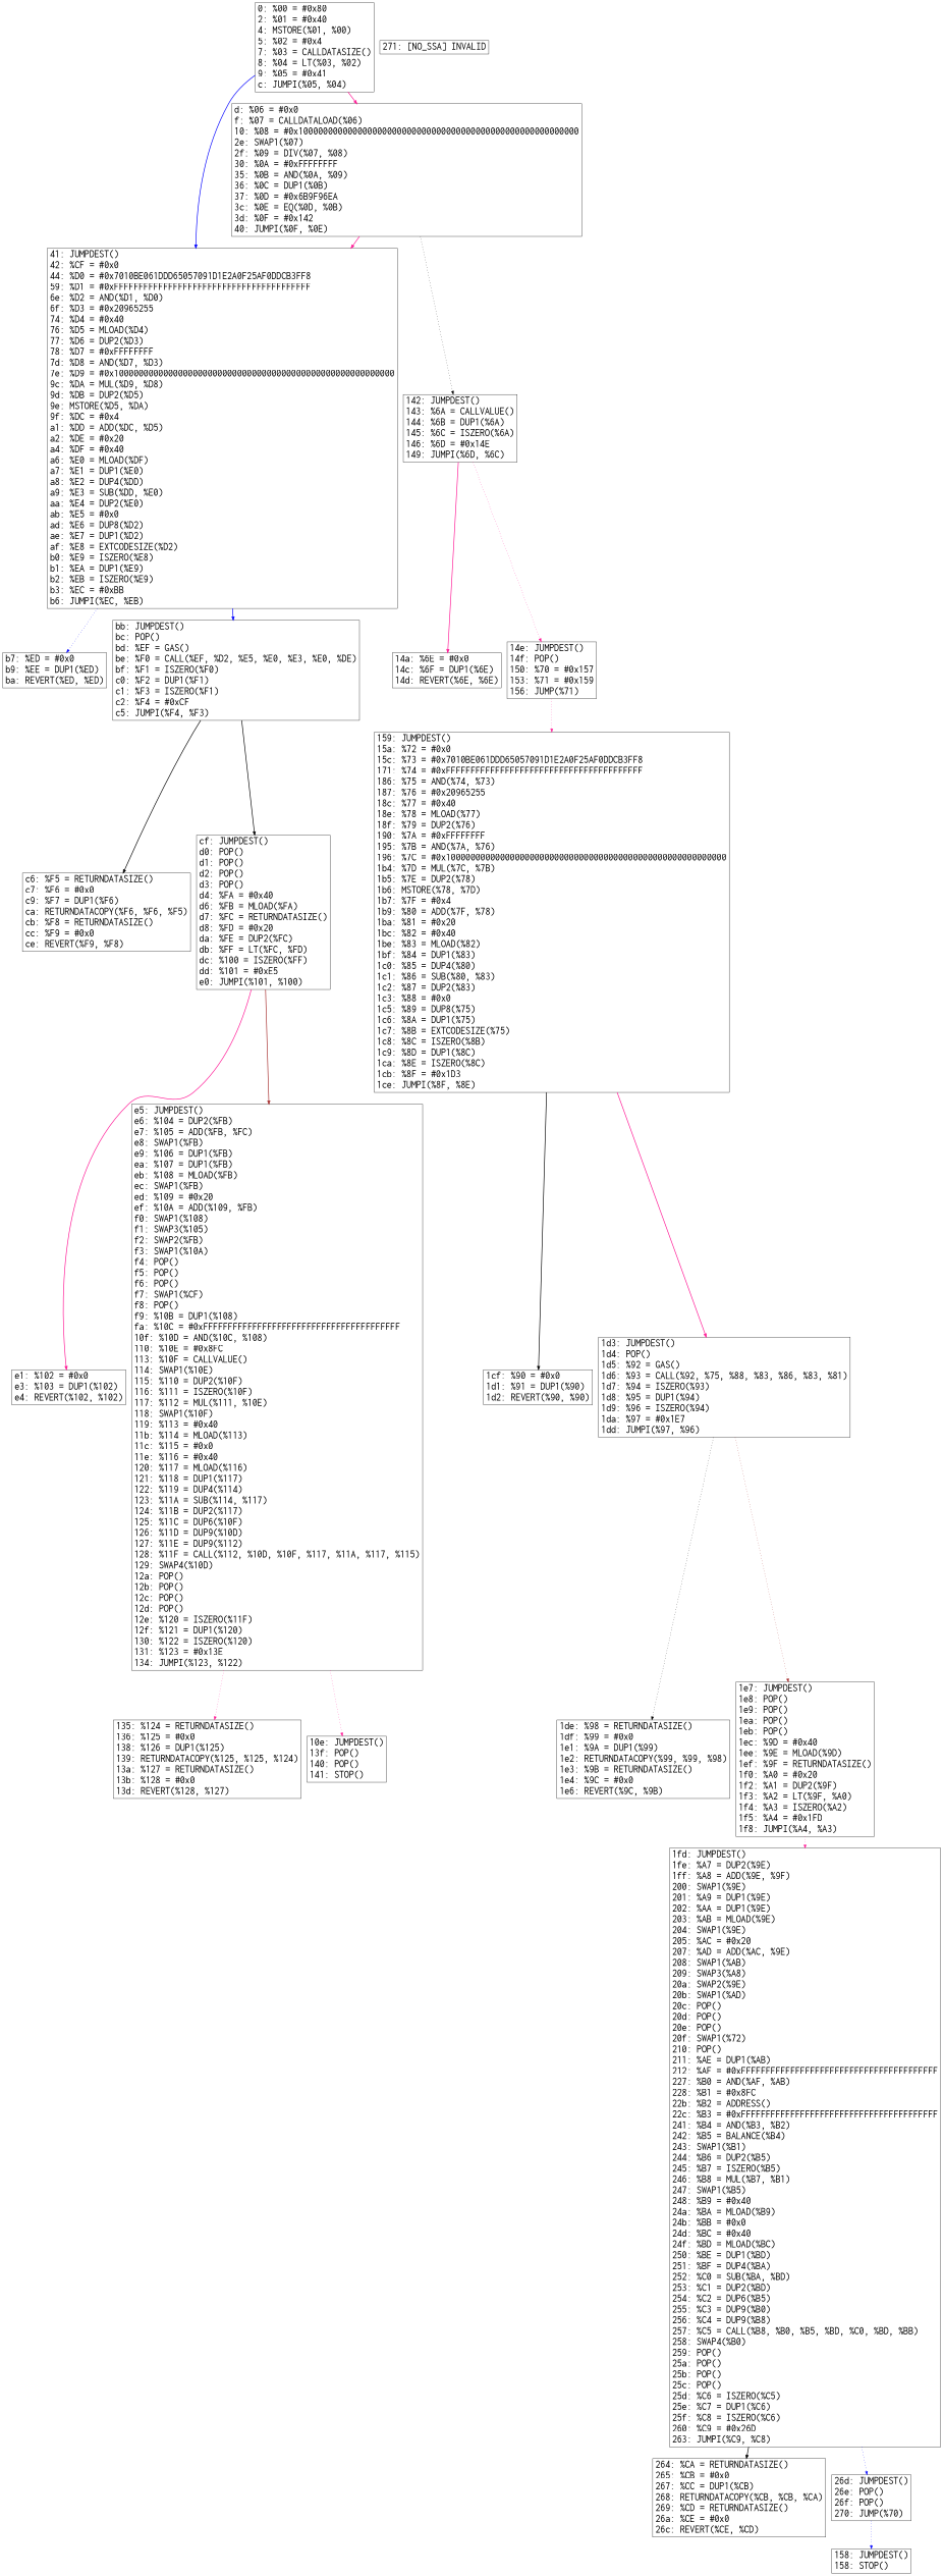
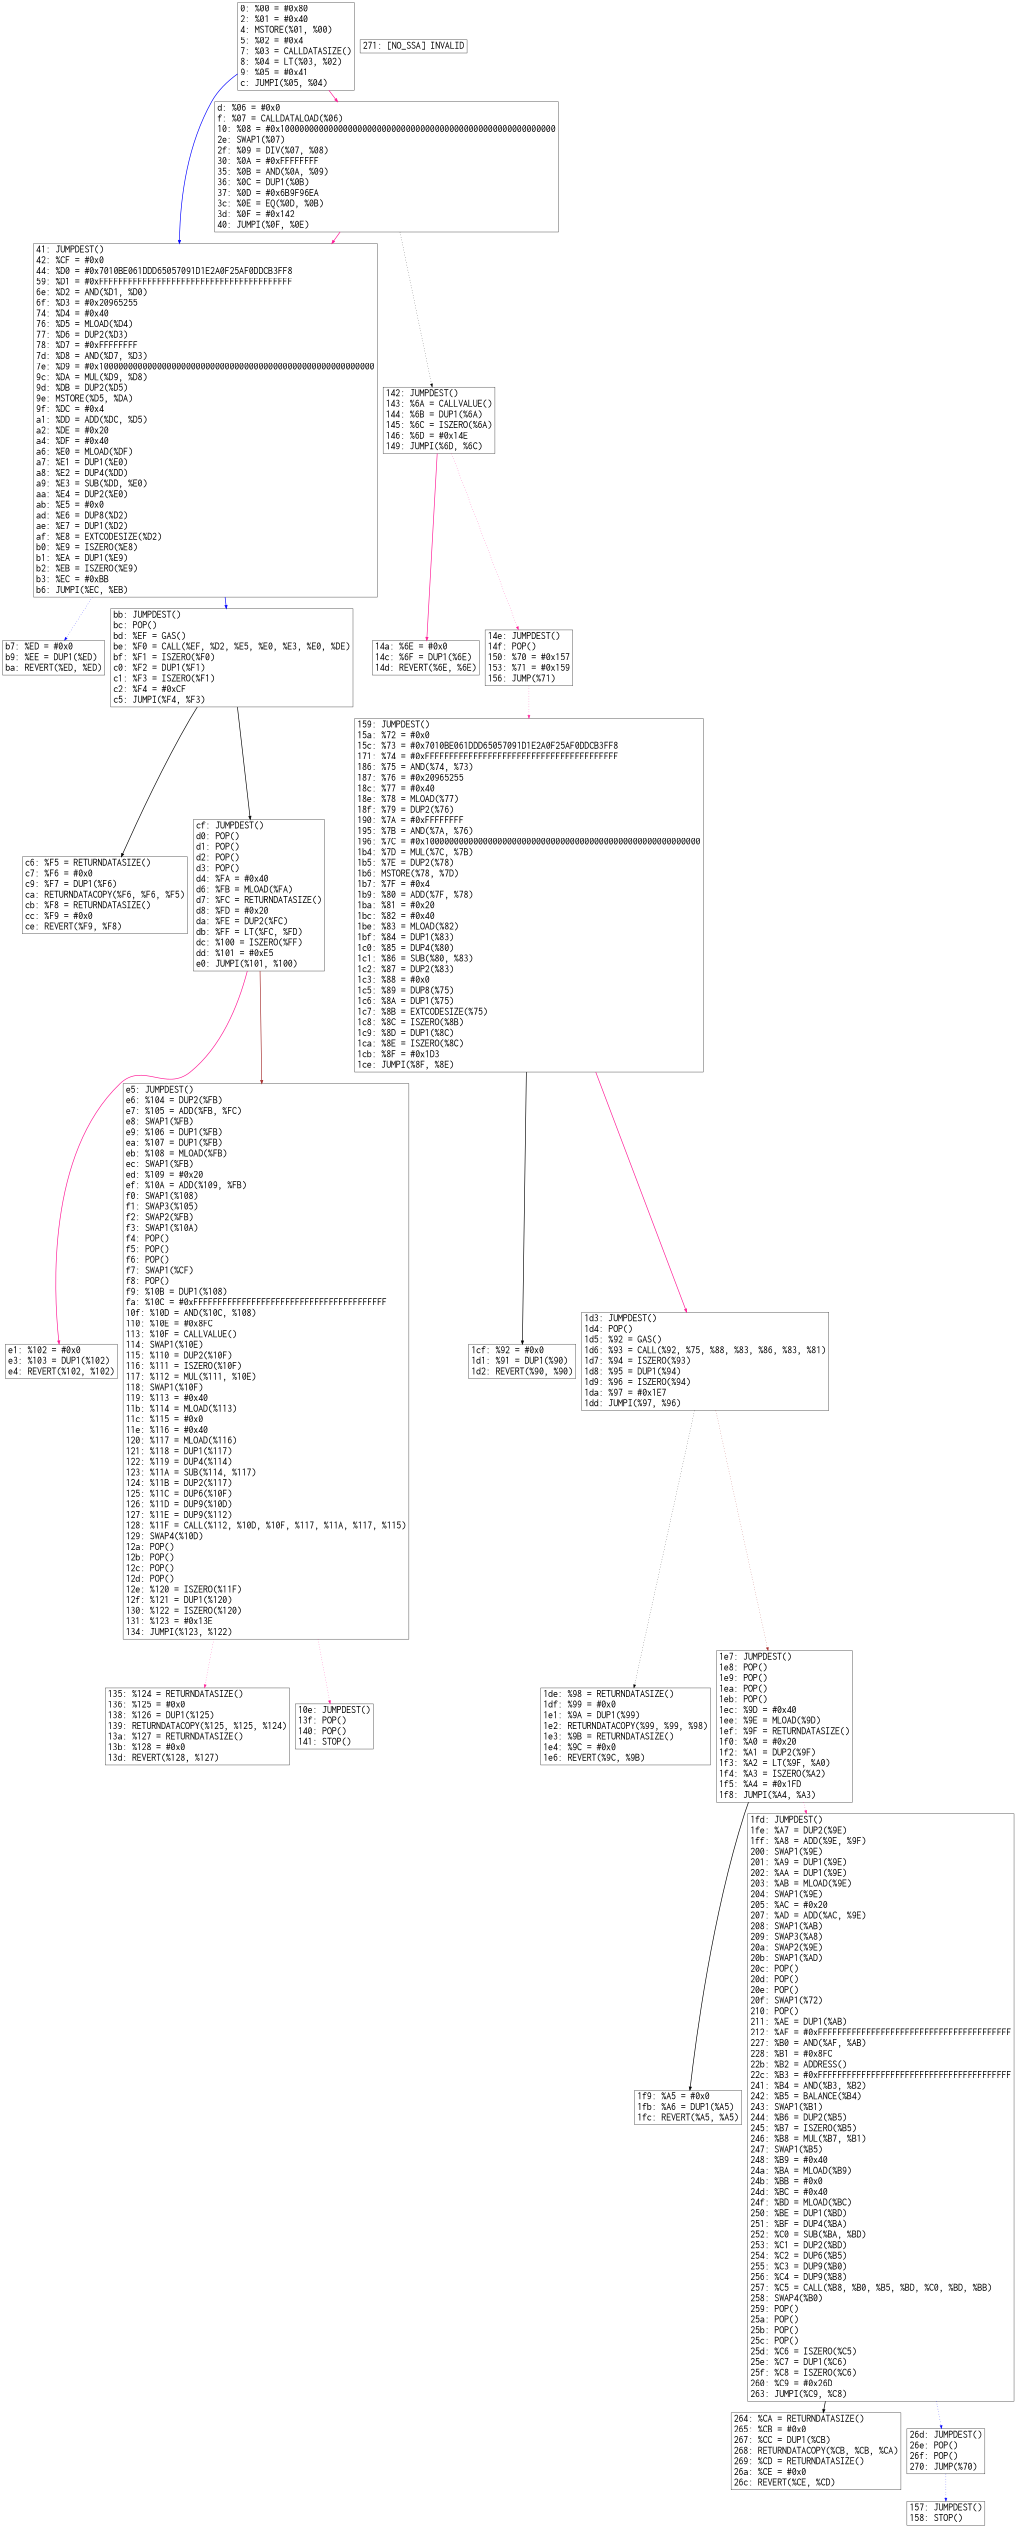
  digraph {
    node [fontname=Courier fontsize=30.0 rank=same shape=box]
    edge [color=deeppink style=bold]
    n1 [label="0: %00 = #0x80\l2: %01 = #0x40\l4: MSTORE(%01, %00)\l5: %02 = #0x4\l7: %03 = CALLDATASIZE()\l8: %04 = LT(%03, %02)\l9: %05 = #0x41\lc: JUMPI(%05, %04)\l"]
    n2 [label="d: %06 = #0x0\lf: %07 = CALLDATALOAD(%06)\l10: %08 = #0x100000000000000000000000000000000000000000000000000000000\l2e: SWAP1(%07)\l2f: %09 = DIV(%07, %08)\l30: %0A = #0xFFFFFFFF\l35: %0B = AND(%0A, %09)\l36: %0C = DUP1(%0B)\l37: %0D = #0x6B9F96EA\l3c: %0E = EQ(%0D, %0B)\l3d: %0F = #0x142\l40: JUMPI(%0F, %0E)\l"]
    n3 [label="41: JUMPDEST()\l42: %CF = #0x0\l44: %D0 = #0x7010BE061DDD65057091D1E2A0F25AF0DDCB3FF8\l59: %D1 = #0xFFFFFFFFFFFFFFFFFFFFFFFFFFFFFFFFFFFFFFFF\l6e: %D2 = AND(%D1, %D0)\l6f: %D3 = #0x20965255\l74: %D4 = #0x40\l76: %D5 = MLOAD(%D4)\l77: %D6 = DUP2(%D3)\l78: %D7 = #0xFFFFFFFF\l7d: %D8 = AND(%D7, %D3)\l7e: %D9 = #0x100000000000000000000000000000000000000000000000000000000\l9c: %DA = MUL(%D9, %D8)\l9d: %DB = DUP2(%D5)\l9e: MSTORE(%D5, %DA)\l9f: %DC = #0x4\la1: %DD = ADD(%DC, %D5)\la2: %DE = #0x20\la4: %DF = #0x40\la6: %E0 = MLOAD(%DF)\la7: %E1 = DUP1(%E0)\la8: %E2 = DUP4(%DD)\la9: %E3 = SUB(%DD, %E0)\laa: %E4 = DUP2(%E0)\lab: %E5 = #0x0\lad: %E6 = DUP8(%D2)\lae: %E7 = DUP1(%D2)\laf: %E8 = EXTCODESIZE(%D2)\lb0: %E9 = ISZERO(%E8)\lb1: %EA = DUP1(%E9)\lb2: %EB = ISZERO(%E9)\lb3: %EC = #0xBB\lb6: JUMPI(%EC, %EB)\l"]
    n4 [label="b7: %ED = #0x0\lb9: %EE = DUP1(%ED)\lba: REVERT(%ED, %ED)\l"]
    n5 [label="bb: JUMPDEST()\lbc: POP()\lbd: %EF = GAS()\lbe: %F0 = CALL(%EF, %D2, %E5, %E0, %E3, %E0, %DE)\lbf: %F1 = ISZERO(%F0)\lc0: %F2 = DUP1(%F1)\lc1: %F3 = ISZERO(%F1)\lc2: %F4 = #0xCF\lc5: JUMPI(%F4, %F3)\l"]
    n6 [label="c6: %F5 = RETURNDATASIZE()\lc7: %F6 = #0x0\lc9: %F7 = DUP1(%F6)\lca: RETURNDATACOPY(%F6, %F6, %F5)\lcb: %F8 = RETURNDATASIZE()\lcc: %F9 = #0x0\lce: REVERT(%F9, %F8)\l"]
    n7 [label="cf: JUMPDEST()\ld0: POP()\ld1: POP()\ld2: POP()\ld3: POP()\ld4: %FA = #0x40\ld6: %FB = MLOAD(%FA)\ld7: %FC = RETURNDATASIZE()\ld8: %FD = #0x20\lda: %FE = DUP2(%FC)\ldb: %FF = LT(%FC, %FD)\ldc: %100 = ISZERO(%FF)\ldd: %101 = #0xE5\le0: JUMPI(%101, %100)\l"]
    n8 [label="e1: %102 = #0x0\le3: %103 = DUP1(%102)\le4: REVERT(%102, %102)\l"]
    n9 [label="e5: JUMPDEST()\le6: %104 = DUP2(%FB)\le7: %105 = ADD(%FB, %FC)\le8: SWAP1(%FB)\le9: %106 = DUP1(%FB)\lea: %107 = DUP1(%FB)\leb: %108 = MLOAD(%FB)\lec: SWAP1(%FB)\led: %109 = #0x20\lef: %10A = ADD(%109, %FB)\lf0: SWAP1(%108)\lf1: SWAP3(%105)\lf2: SWAP2(%FB)\lf3: SWAP1(%10A)\lf4: POP()\lf5: POP()\lf6: POP()\lf7: SWAP1(%CF)\lf8: POP()\lf9: %10B = DUP1(%108)\lfa: %10C = #0xFFFFFFFFFFFFFFFFFFFFFFFFFFFFFFFFFFFFFFFF\l10f: %10D = AND(%10C, %108)\l110: %10E = #0x8FC\l113: %10F = CALLVALUE()\l114: SWAP1(%10E)\l115: %110 = DUP2(%10F)\l116: %111 = ISZERO(%10F)\l117: %112 = MUL(%111, %10E)\l118: SWAP1(%10F)\l119: %113 = #0x40\l11b: %114 = MLOAD(%113)\l11c: %115 = #0x0\l11e: %116 = #0x40\l120: %117 = MLOAD(%116)\l121: %118 = DUP1(%117)\l122: %119 = DUP4(%114)\l123: %11A = SUB(%114, %117)\l124: %11B = DUP2(%117)\l125: %11C = DUP6(%10F)\l126: %11D = DUP9(%10D)\l127: %11E = DUP9(%112)\l128: %11F = CALL(%112, %10D, %10F, %117, %11A, %117, %115)\l129: SWAP4(%10D)\l12a: POP()\l12b: POP()\l12c: POP()\l12d: POP()\l12e: %120 = ISZERO(%11F)\l12f: %121 = DUP1(%120)\l130: %122 = ISZERO(%120)\l131: %123 = #0x13E\l134: JUMPI(%123, %122)\l"]
    n10 [label="135: %124 = RETURNDATASIZE()\l136: %125 = #0x0\l138: %126 = DUP1(%125)\l139: RETURNDATACOPY(%125, %125, %124)\l13a: %127 = RETURNDATASIZE()\l13b: %128 = #0x0\l13d: REVERT(%128, %127)\l"]
    n11 [label="10e: JUMPDEST()\l13f: POP()\l140: POP()\l141: STOP()\l"]
    n12 [label="142: JUMPDEST()\l143: %6A = CALLVALUE()\l144: %6B = DUP1(%6A)\l145: %6C = ISZERO(%6A)\l146: %6D = #0x14E\l149: JUMPI(%6D, %6C)\l"]
    n13 [label="14a: %6E = #0x0\l14c: %6F = DUP1(%6E)\l14d: REVERT(%6E, %6E)\l"]
    n14 [label="14e: JUMPDEST()\l14f: POP()\l150: %70 = #0x157\l153: %71 = #0x159\l156: JUMP(%71)\l"]
-   n15 [label="158: JUMPDEST()\l158: STOP()\l"]
+   n15 [label="157: JUMPDEST()\l158: STOP()\l"]
    n16 [label="159: JUMPDEST()\l15a: %72 = #0x0\l15c: %73 = #0x7010BE061DDD65057091D1E2A0F25AF0DDCB3FF8\l171: %74 = #0xFFFFFFFFFFFFFFFFFFFFFFFFFFFFFFFFFFFFFFFF\l186: %75 = AND(%74, %73)\l187: %76 = #0x20965255\l18c: %77 = #0x40\l18e: %78 = MLOAD(%77)\l18f: %79 = DUP2(%76)\l190: %7A = #0xFFFFFFFF\l195: %7B = AND(%7A, %76)\l196: %7C = #0x100000000000000000000000000000000000000000000000000000000\l1b4: %7D = MUL(%7C, %7B)\l1b5: %7E = DUP2(%78)\l1b6: MSTORE(%78, %7D)\l1b7: %7F = #0x4\l1b9: %80 = ADD(%7F, %78)\l1ba: %81 = #0x20\l1bc: %82 = #0x40\l1be: %83 = MLOAD(%82)\l1bf: %84 = DUP1(%83)\l1c0: %85 = DUP4(%80)\l1c1: %86 = SUB(%80, %83)\l1c2: %87 = DUP2(%83)\l1c3: %88 = #0x0\l1c5: %89 = DUP8(%75)\l1c6: %8A = DUP1(%75)\l1c7: %8B = EXTCODESIZE(%75)\l1c8: %8C = ISZERO(%8B)\l1c9: %8D = DUP1(%8C)\l1ca: %8E = ISZERO(%8C)\l1cb: %8F = #0x1D3\l1ce: JUMPI(%8F, %8E)\l"]
-   n17 [label="1cf: %90 = #0x0\l1d1: %91 = DUP1(%90)\l1d2: REVERT(%90, %90)\l"]
+   n17 [label="1cf: %92 = #0x0\l1d1: %91 = DUP1(%90)\l1d2: REVERT(%90, %90)\l"]
    n18 [label="1d3: JUMPDEST()\l1d4: POP()\l1d5: %92 = GAS()\l1d6: %93 = CALL(%92, %75, %88, %83, %86, %83, %81)\l1d7: %94 = ISZERO(%93)\l1d8: %95 = DUP1(%94)\l1d9: %96 = ISZERO(%94)\l1da: %97 = #0x1E7\l1dd: JUMPI(%97, %96)\l"]
    n19 [label="1de: %98 = RETURNDATASIZE()\l1df: %99 = #0x0\l1e1: %9A = DUP1(%99)\l1e2: RETURNDATACOPY(%99, %99, %98)\l1e3: %9B = RETURNDATASIZE()\l1e4: %9C = #0x0\l1e6: REVERT(%9C, %9B)\l"]
    n20 [label="1e7: JUMPDEST()\l1e8: POP()\l1e9: POP()\l1ea: POP()\l1eb: POP()\l1ec: %9D = #0x40\l1ee: %9E = MLOAD(%9D)\l1ef: %9F = RETURNDATASIZE()\l1f0: %A0 = #0x20\l1f2: %A1 = DUP2(%9F)\l1f3: %A2 = LT(%9F, %A0)\l1f4: %A3 = ISZERO(%A2)\l1f5: %A4 = #0x1FD\l1f8: JUMPI(%A4, %A3)\l"]
+   n21 [label="1f9: %A5 = #0x0\l1fb: %A6 = DUP1(%A5)\l1fc: REVERT(%A5, %A5)\l"]
    n22 [label="1fd: JUMPDEST()\l1fe: %A7 = DUP2(%9E)\l1ff: %A8 = ADD(%9E, %9F)\l200: SWAP1(%9E)\l201: %A9 = DUP1(%9E)\l202: %AA = DUP1(%9E)\l203: %AB = MLOAD(%9E)\l204: SWAP1(%9E)\l205: %AC = #0x20\l207: %AD = ADD(%AC, %9E)\l208: SWAP1(%AB)\l209: SWAP3(%A8)\l20a: SWAP2(%9E)\l20b: SWAP1(%AD)\l20c: POP()\l20d: POP()\l20e: POP()\l20f: SWAP1(%72)\l210: POP()\l211: %AE = DUP1(%AB)\l212: %AF = #0xFFFFFFFFFFFFFFFFFFFFFFFFFFFFFFFFFFFFFFFF\l227: %B0 = AND(%AF, %AB)\l228: %B1 = #0x8FC\l22b: %B2 = ADDRESS()\l22c: %B3 = #0xFFFFFFFFFFFFFFFFFFFFFFFFFFFFFFFFFFFFFFFF\l241: %B4 = AND(%B3, %B2)\l242: %B5 = BALANCE(%B4)\l243: SWAP1(%B1)\l244: %B6 = DUP2(%B5)\l245: %B7 = ISZERO(%B5)\l246: %B8 = MUL(%B7, %B1)\l247: SWAP1(%B5)\l248: %B9 = #0x40\l24a: %BA = MLOAD(%B9)\l24b: %BB = #0x0\l24d: %BC = #0x40\l24f: %BD = MLOAD(%BC)\l250: %BE = DUP1(%BD)\l251: %BF = DUP4(%BA)\l252: %C0 = SUB(%BA, %BD)\l253: %C1 = DUP2(%BD)\l254: %C2 = DUP6(%B5)\l255: %C3 = DUP9(%B0)\l256: %C4 = DUP9(%B8)\l257: %C5 = CALL(%B8, %B0, %B5, %BD, %C0, %BD, %BB)\l258: SWAP4(%B0)\l259: POP()\l25a: POP()\l25b: POP()\l25c: POP()\l25d: %C6 = ISZERO(%C5)\l25e: %C7 = DUP1(%C6)\l25f: %C8 = ISZERO(%C6)\l260: %C9 = #0x26D\l263: JUMPI(%C9, %C8)\l"]
    n23 [label="264: %CA = RETURNDATASIZE()\l265: %CB = #0x0\l267: %CC = DUP1(%CB)\l268: RETURNDATACOPY(%CB, %CB, %CA)\l269: %CD = RETURNDATASIZE()\l26a: %CE = #0x0\l26c: REVERT(%CE, %CD)\l"]
    n24 [label="26d: JUMPDEST()\l26e: POP()\l26f: POP()\l270: JUMP(%70)\l"]
    n25 [label="271: [NO_SSA] INVALID\l"]
    subgraph sub_1 {
      n1
      n2
      n3
      n4
      n5
      n6
      n7
      n8
      n9
      n10
      n11
      n12
      n13
      n14
      n15
      n16
      n17
      n18
      n19
      n20
+     n21
      n22
      n23
      n24
      n25
    }
    n1 -> n2
    n1 -> n3 [color=blue]
    n2 -> n3
    n2 -> n12 [color=black style=dotted]
    n3 -> n4 [color=blue style=dotted]
    n3 -> n5 [color=blue]
    n5 -> n6 [color=black]
    n5 -> n7 [color=black]
    n7 -> n8
    n7 -> n9 [color=brown]
    n9 -> n10 [style=dotted]
    n9 -> n11 [style=dotted]
    n12 -> n13
    n12 -> n14 [style=dotted]
    n14 -> n16 [style=dotted]
    n16 -> n17 [color=black]
    n16 -> n18
    n18 -> n19 [color=black style=dotted]
    n18 -> n20 [color=brown style=dotted]
+   n20 -> n21 [color=black]
    n20 -> n22 [style=dotted]
    n22 -> n23 [color=black]
    n22 -> n24 [color=blue style=dotted]
    n24 -> n15 [color=blue style=dotted]
  }
